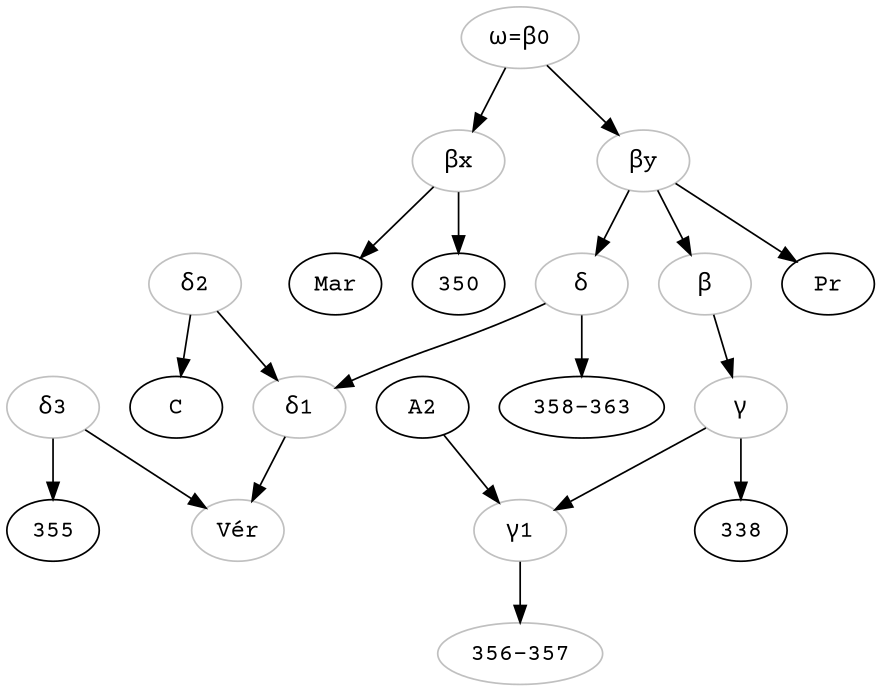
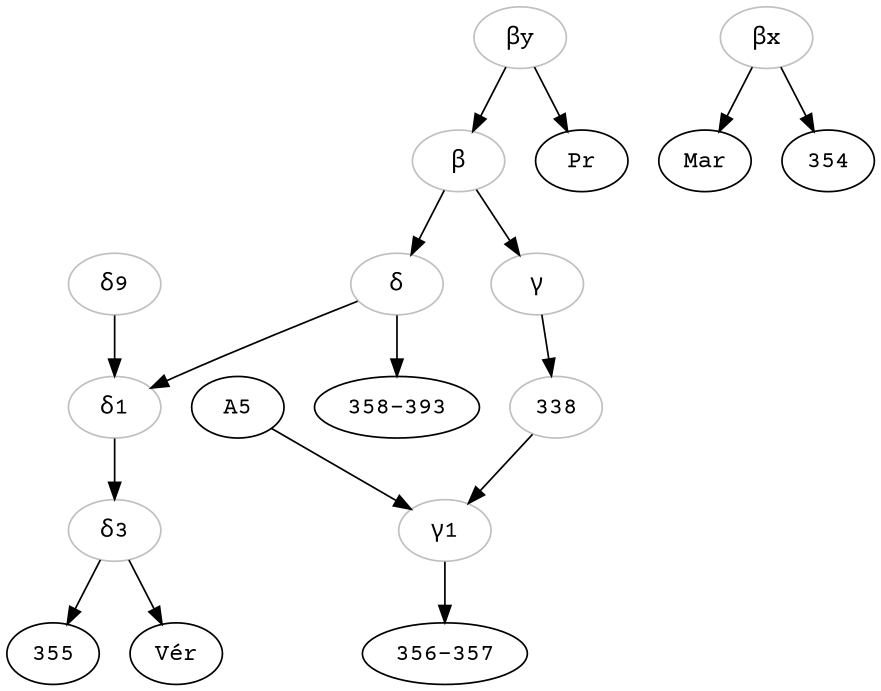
  digraph {
    fontname="Courier Prime"
    node [fontname="Courier Prime"]
    edge [fontname="Courier Prime"]
    n1 [color=grey label="β"]
    n2 [color=grey label="δ"]
    n3 [color=grey label="γ"]
    n4 [color=grey label="δ1"]
-   n5 [label="358-363"]
+   n5 [label="358-393"]
    n6 [color=grey label="γ1"]
-   338
+   338 [color=grey]
    n8 [color=grey label="βx"]
    Mar
-   350
+   350 [label=354]
    n11 [color=grey label="βy"]
    Pr
    n13 [color=grey label="δ3"]
-   n14 [color=grey label="δ2"]
-   C
+   n14 [color=grey label="δ9"]
    355
-   "Vér" [color=grey]
-   n18 [label="356-357" color=grey]
-   A2
-   n20 [color=grey label="ω=β0"]
-   n11 -> n2
+   "Vér"
+   n18 [label="356-357"]
+   A2 [label=A5]
+   n1 -> n2
    n1 -> n3
    n2 -> n4
    n2 -> n5
-   n3 -> n6
+   338 -> n6
    n3 -> 338
-   n4 -> "Vér"
+   n4 -> n13
    n6 -> n18
    n8 -> Mar
    n8 -> 350
    n11 -> n1
    n11 -> Pr
    n13 -> 355
    n13 -> "Vér"
    n14 -> n4
-   n14 -> C
    A2 -> n6
-   n20 -> n8
-   n20 -> n11
  }
